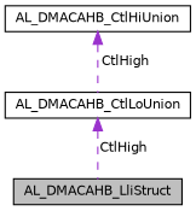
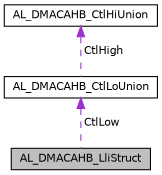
  digraph {
    node [color=black fillcolor=white fontname=Helvetica fontsize=10 shape=record style=filled]
    edge [color=darkorchid3 dir=back fontname=Helvetica fontsize=10 labelfontname=Helvetica labelfontsize=10 style=dashed]
    n1 [fillcolor=grey75 fontcolor=black height=0.2 label=AL_DMACAHB_LliStruct width=0.4]
    n2 [height=0.2 label=AL_DMACAHB_CtlLoUnion width=0.4]
    n3 [height=0.2 label=AL_DMACAHB_CtlHiUnion width=0.4]
-   n2 -> n1 [label=" CtlHigh"]
+   n2 -> n1 [label=" CtlLow"]
    n3 -> n2 [label=" CtlHigh"]
  }
